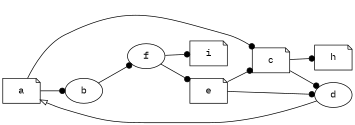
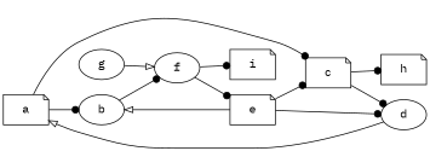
  digraph {
    fontname="IBM Plex Mono"
    rankdir=LR
    node [fontname="IBM Plex Mono" shape=note]
    edge [arrowhead=dot fontname="IBM Plex Mono"]
    n1 [label=a]
    n2 [label=b shape=ellipse]
    n3 [label=c]
    n4 [label=f shape=ellipse]
    n5 [label=d shape=ellipse]
    n6 [label=h]
    n7 [label=e]
    n8 [label=i]
+   n9 [label=g shape=ellipse]
    n1 -> n2
    n1 -> n3
    n2 -> n4
    n3 -> n5
    n3 -> n6
    n4 -> n7
    n4 -> n8
    n5 -> n1 [arrowhead=onormal]
+   n7 -> n2 [arrowhead=onormal]
    n7 -> n3
    n7 -> n5
+   n9 -> n4 [arrowhead=onormal]
  }
